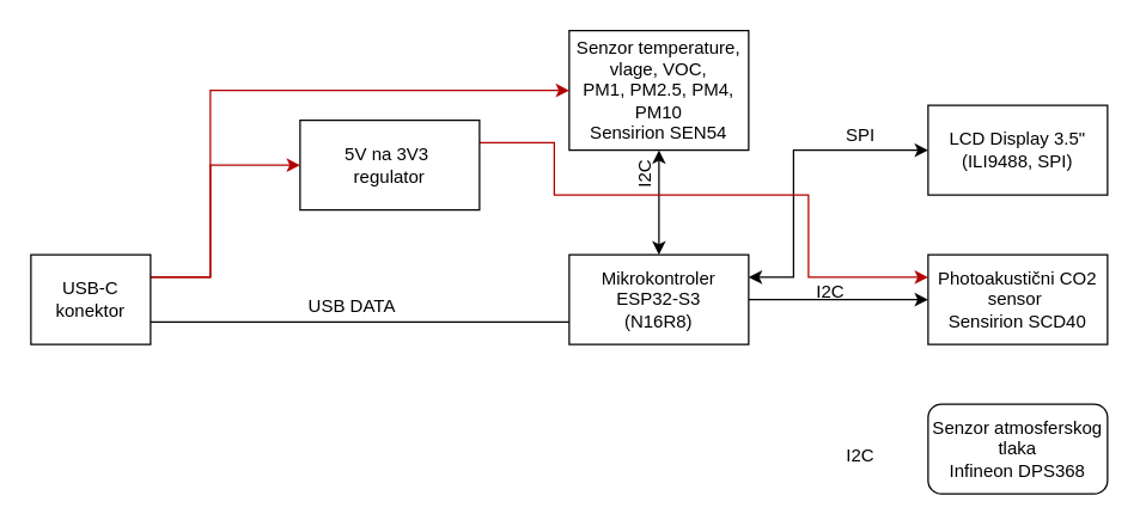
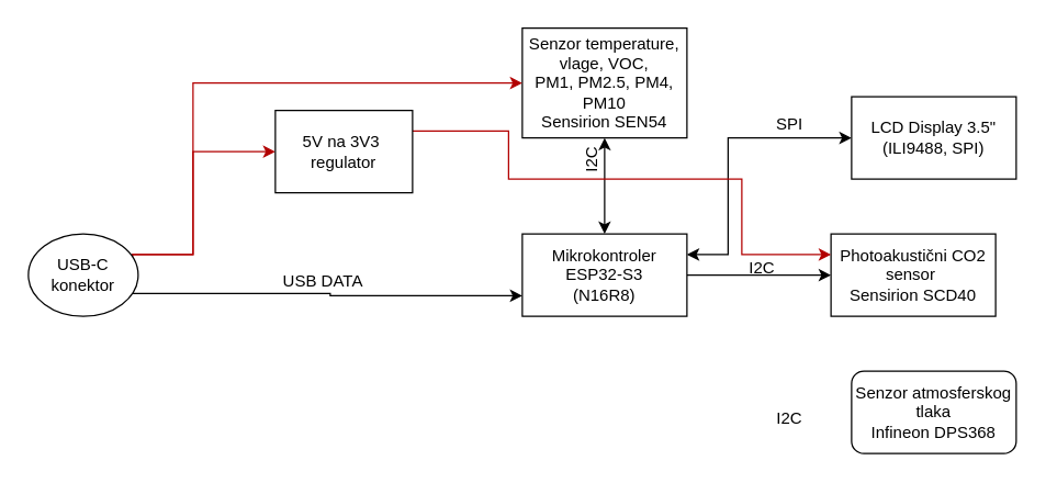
  <mxCell id="0" />
  <mxCell id="1" parent="0" />
  <mxCell id="2" style="edgeStyle=orthogonalEdgeStyle;rounded=0;orthogonalLoop=1;jettySize=auto;html=1;exitX=1;exitY=0.25;exitDx=0;exitDy=0;entryX=0;entryY=0.5;entryDx=0;entryDy=0;startArrow=classic;startFill=1;" edge="1" parent="1" source="4" target="7"><mxGeometry relative="1" as="geometry"><Array as="points"><mxPoint x="530" y="185" /><mxPoint x="530" y="100" /></Array></mxGeometry></mxCell>
  <mxCell id="3" style="edgeStyle=orthogonalEdgeStyle;rounded=0;orthogonalLoop=1;jettySize=auto;html=1;exitX=1;exitY=0.5;exitDx=0;exitDy=0;entryX=0;entryY=0.5;entryDx=0;entryDy=0;" edge="1" parent="1" source="4" target="9"><mxGeometry relative="1" as="geometry" /></mxCell>
  <mxCell id="4" value="Mikrokontroler&lt;div&gt;ESP32-S3&lt;div&gt;(N16R8)&lt;/div&gt;&lt;/div&gt;" style="rounded=0;whiteSpace=wrap;html=1;" parent="1" vertex="1"><mxGeometry x="380" y="170" width="120" height="60" as="geometry" /></mxCell>
  <mxCell id="5" style="edgeStyle=orthogonalEdgeStyle;rounded=0;orthogonalLoop=1;jettySize=auto;html=1;exitX=0.5;exitY=1;exitDx=0;exitDy=0;entryX=0.5;entryY=0;entryDx=0;entryDy=0;startArrow=classic;startFill=1;" edge="1" parent="1" source="6" target="4"><mxGeometry relative="1" as="geometry" /></mxCell>
  <mxCell id="6" value="&lt;div&gt;Senzor temperature, vlage, VOC,&lt;/div&gt;&lt;div&gt;PM1, PM2.5, PM4, PM10&lt;/div&gt;&lt;div&gt;Sensirion SEN54&lt;br&gt;&lt;/div&gt;" style="rounded=0;whiteSpace=wrap;html=1;" parent="1" vertex="1"><mxGeometry x="380" y="20" width="120" height="80" as="geometry" /></mxCell>
  <mxCell id="7" value="LCD Display 3.5&quot;&lt;div&gt;(ILI9488, SPI)&lt;/div&gt;" style="rounded=0;whiteSpace=wrap;html=1;" parent="1" vertex="1"><mxGeometry x="620" y="70" width="120" height="60" as="geometry" /></mxCell>
  <mxCell id="8" value="&lt;div&gt;Senzor atmosferskog tlaka&lt;/div&gt;&lt;div&gt;Infineon DPS368&lt;/div&gt;" style="whiteSpace=wrap;html=1;rounded=1;" parent="1" vertex="1"><mxGeometry x="620" y="270" width="120" height="60" as="geometry" /></mxCell>
- <mxCell id="9" value="&lt;div&gt;Photoakustični CO2 sensor&amp;nbsp;&lt;/div&gt;&lt;div&gt;&lt;span style=&quot;background-color: initial;&quot;&gt;Sensirion SCD40&lt;/span&gt;&lt;/div&gt;" style="rounded=0;whiteSpace=wrap;html=1;" parent="1" vertex="1"><mxGeometry x="620" y="170" width="120" height="60" as="geometry" /></mxCell>
+ <mxCell id="9" value="&lt;div&gt;Photoakustični CO2 sensor&amp;nbsp;&lt;/div&gt;&lt;div&gt;&lt;span style=&quot;background-color: initial;&quot;&gt;Sensirion SCD40&lt;/span&gt;&lt;/div&gt;" style="rounded=0;whiteSpace=wrap;html=1;" parent="1" vertex="1"><mxGeometry x="605" y="170" width="120" height="60" as="geometry" /></mxCell>
  <mxCell id="10" style="edgeStyle=orthogonalEdgeStyle;rounded=0;orthogonalLoop=1;jettySize=auto;html=1;exitX=1;exitY=0.25;exitDx=0;exitDy=0;entryX=0;entryY=0.5;entryDx=0;entryDy=0;fillColor=#e51400;strokeColor=#B20000;endArrow=classic;endFill=1;" edge="1" parent="1" source="13" target="19"><mxGeometry relative="1" as="geometry"><mxPoint x="180" y="110" as="targetPoint" /><Array as="points"><mxPoint x="140" y="185" /><mxPoint x="140" y="110" /></Array></mxGeometry></mxCell>
- <mxCell id="11" style="edgeStyle=orthogonalEdgeStyle;rounded=0;orthogonalLoop=1;jettySize=auto;html=1;exitX=1;exitY=0.75;exitDx=0;exitDy=0;entryX=0;entryY=0.75;entryDx=0;entryDy=0;endArrow=none;" edge="1" parent="1" source="13" target="4"><mxGeometry relative="1" as="geometry" /></mxCell>
+ <mxCell id="11" style="edgeStyle=orthogonalEdgeStyle;rounded=0;orthogonalLoop=1;jettySize=auto;html=1;exitX=1;exitY=0.75;exitDx=0;exitDy=0;entryX=0;entryY=0.75;entryDx=0;entryDy=0;" edge="1" parent="1" source="13" target="4"><mxGeometry relative="1" as="geometry" /></mxCell>
  <mxCell id="12" style="edgeStyle=orthogonalEdgeStyle;rounded=0;orthogonalLoop=1;jettySize=auto;html=1;exitX=1;exitY=0.25;exitDx=0;exitDy=0;entryX=0;entryY=0.5;entryDx=0;entryDy=0;fillColor=#e51400;strokeColor=#B20000;" edge="1" parent="1" source="13" target="6"><mxGeometry relative="1" as="geometry"><Array as="points"><mxPoint x="140" y="185" /><mxPoint x="140" y="60" /></Array></mxGeometry></mxCell>
- <mxCell id="13" value="USB-C&lt;div&gt;konektor&lt;/div&gt;" style="rounded=0;whiteSpace=wrap;html=1;" vertex="1" parent="1"><mxGeometry x="20" y="170" width="80" height="60" as="geometry" /></mxCell>
+ <mxCell id="13" value="USB-C&lt;div&gt;konektor&lt;/div&gt;" style="ellipse;whiteSpace=wrap;html=1;" vertex="1" parent="1"><mxGeometry x="20" y="170" width="80" height="60" as="geometry" /></mxCell>
  <mxCell id="14" style="edgeStyle=orthogonalEdgeStyle;rounded=0;orthogonalLoop=1;jettySize=auto;html=1;exitX=1;exitY=0.25;exitDx=0;exitDy=0;entryX=0;entryY=0.25;entryDx=0;entryDy=0;fillColor=#e51400;strokeColor=#B20000;" edge="1" parent="1" source="19" target="9"><mxGeometry relative="1" as="geometry"><mxPoint x="300" y="95" as="sourcePoint" /><Array as="points"><mxPoint x="370" y="95" /><mxPoint x="370" y="130" /><mxPoint x="540" y="130" /><mxPoint x="540" y="185" /></Array></mxGeometry></mxCell>
  <mxCell id="15" value="USB DATA" style="text;html=1;align=center;verticalAlign=middle;whiteSpace=wrap;rounded=0;rotation=0;" vertex="1" parent="1"><mxGeometry x="200" y="190" width="70" height="30" as="geometry" /></mxCell>
  <mxCell id="16" value="I2C" style="text;html=1;align=center;verticalAlign=middle;whiteSpace=wrap;rounded=0;rotation=-90;" vertex="1" parent="1"><mxGeometry x="416" y="106" width="30" height="20" as="geometry" /></mxCell>
  <mxCell id="17" value="SPI" style="text;html=1;align=center;verticalAlign=middle;whiteSpace=wrap;rounded=0;rotation=0;" vertex="1" parent="1"><mxGeometry x="560" y="80" width="30" height="20" as="geometry" /></mxCell>
  <mxCell id="18" value="I2C" style="text;html=1;align=center;verticalAlign=middle;whiteSpace=wrap;rounded=0;rotation=0;" vertex="1" parent="1"><mxGeometry x="540" y="180" width="30" height="30" as="geometry" /></mxCell>
- <mxCell id="19" value="5V na 3V3&amp;nbsp;&lt;div&gt;regulator&lt;/div&gt;" style="rounded=0;whiteSpace=wrap;html=1;" vertex="1" parent="1"><mxGeometry x="200" y="80" width="120" height="60" as="geometry" /></mxCell>
+ <mxCell id="19" value="5V na 3V3&amp;nbsp;&lt;div&gt;regulator&lt;/div&gt;" style="rounded=0;whiteSpace=wrap;html=1;" vertex="1" parent="1"><mxGeometry x="200" y="80" width="100" height="60" as="geometry" /></mxCell>
  <mxCell id="20" value="I2C" style="text;html=1;align=center;verticalAlign=middle;whiteSpace=wrap;rounded=0;rotation=0;" vertex="1" parent="1"><mxGeometry x="560" y="290" width="30" height="30" as="geometry" /></mxCell>
